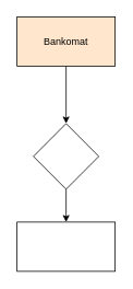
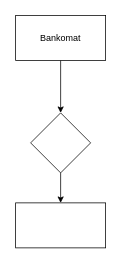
  <mxCell id="0" />
  <mxCell id="1" parent="0" />
  <mxCell id="2" value="" style="edgeStyle=orthogonalEdgeStyle;rounded=0;orthogonalLoop=1;jettySize=auto;html=1;" edge="1" parent="1" source="3" target="5"><mxGeometry relative="1" as="geometry" /></mxCell>
- <mxCell id="3" value="Bankomat" style="rounded=0;whiteSpace=wrap;html=1;fillColor=#ffe6cc;" vertex="1" parent="1"><mxGeometry x="20" y="20" width="120" height="60" as="geometry" /></mxCell>
+ <mxCell id="3" value="Bankomat" style="rounded=0;whiteSpace=wrap;html=1;" vertex="1" parent="1"><mxGeometry x="20" y="20" width="120" height="60" as="geometry" /></mxCell>
  <mxCell id="4" value="" style="edgeStyle=orthogonalEdgeStyle;rounded=0;orthogonalLoop=1;jettySize=auto;html=1;" edge="1" parent="1" source="5" target="6"><mxGeometry relative="1" as="geometry" /></mxCell>
  <mxCell id="5" value="" style="rhombus;whiteSpace=wrap;html=1;rounded=0;" vertex="1" parent="1"><mxGeometry x="40" y="150" width="80" height="80" as="geometry" /></mxCell>
  <mxCell id="6" value="" style="whiteSpace=wrap;html=1;rounded=0;" vertex="1" parent="1"><mxGeometry x="20" y="270" width="120" height="60" as="geometry" /></mxCell>
